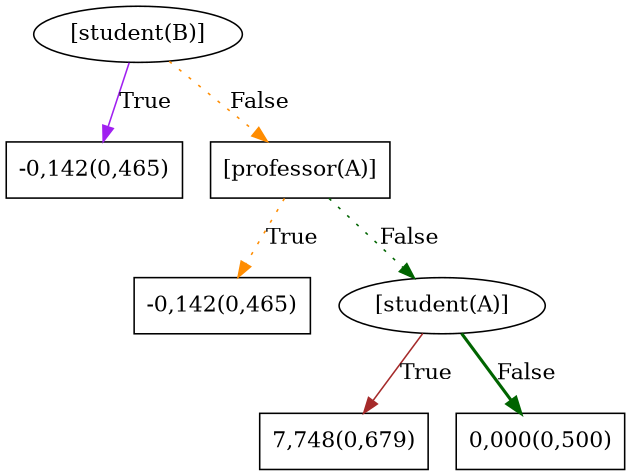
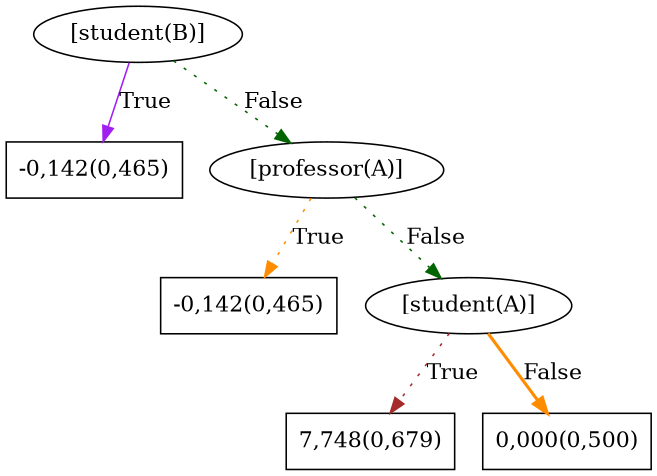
  digraph {
    node [shape=box]
    edge [color=darkgreen style=dotted]
    n1 [label="[student(B)]" shape=""]
    n2 [label="-0,142(0,465)"]
-   n3 [label="[professor(A)]"]
+   n3 [label="[professor(A)]" shape=""]
    n4 [label="-0,142(0,465)"]
    n5 [label="[student(A)]" shape=""]
    n6 [label="7,748(0,679)"]
    n7 [label="0,000(0,500)"]
    n1 -> n2 [color=purple label=True style=solid]
-   n1 -> n3 [color=darkorange label=False]
+   n1 -> n3 [label=False]
    n3 -> n4 [color=darkorange label=True]
    n3 -> n5 [label=False]
-   n5 -> n6 [color=brown label=True style=solid]
-   n5 -> n7 [label=False style=bold]
+   n5 -> n6 [color=brown label=True]
+   n5 -> n7 [color=darkorange label=False style=bold]
  }
